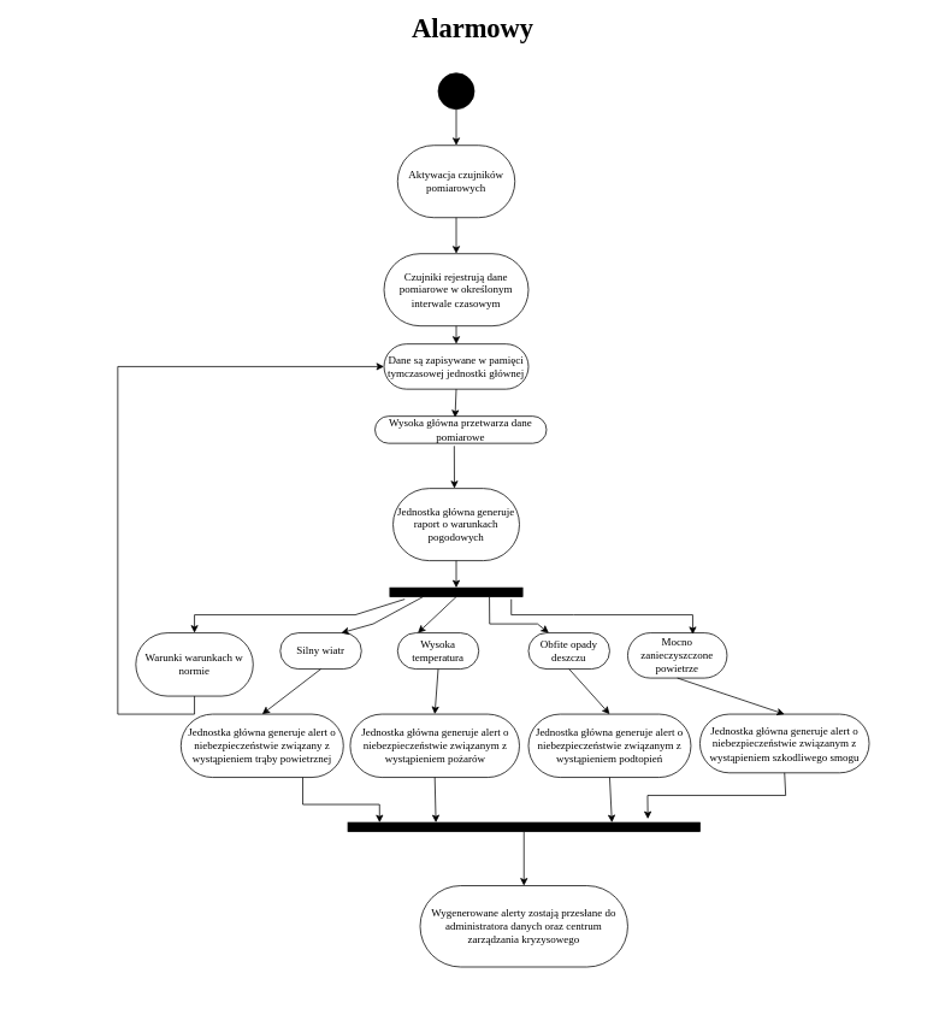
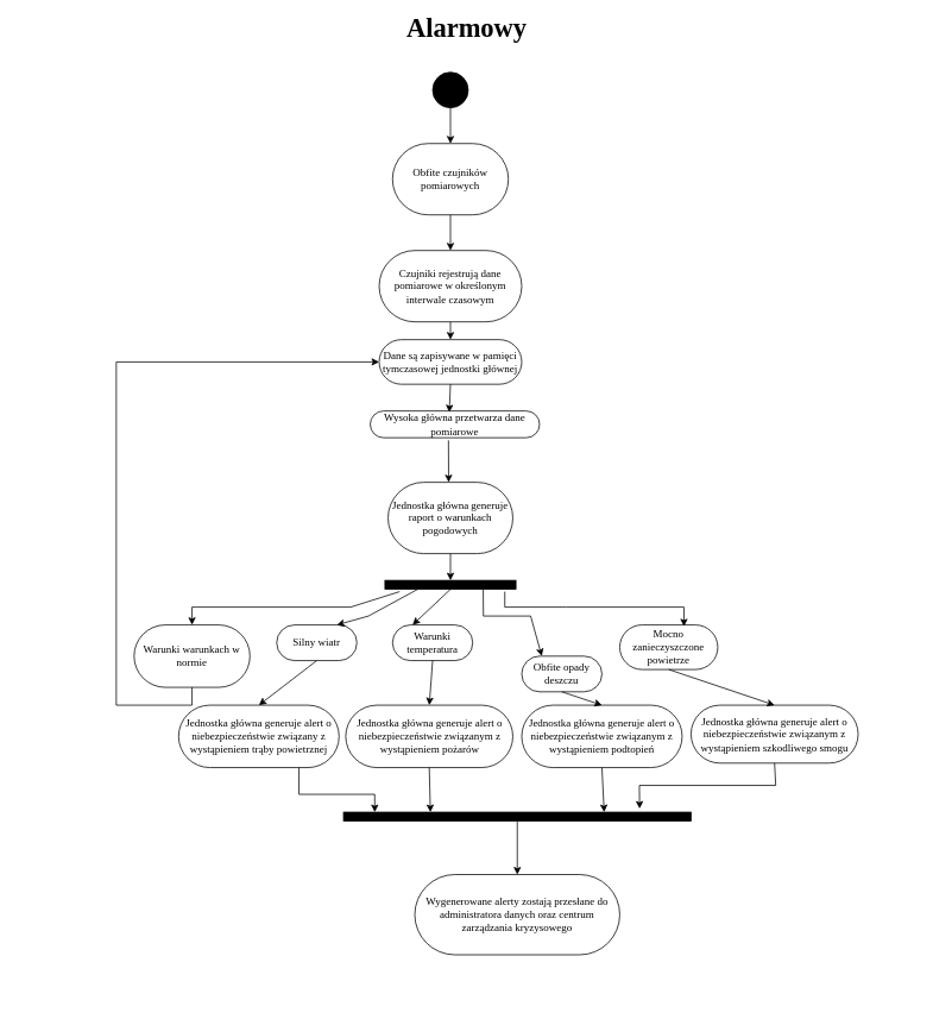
  <mxCell id="0" />
  <mxCell id="1" parent="0" />
  <mxCell id="2" value="&lt;font style=&quot;font-size: 30px;&quot;&gt;Alarmowy&lt;/font&gt;" style="swimlane;html=1;childLayout=stackLayout;startSize=20;rounded=0;shadow=0;comic=0;labelBackgroundColor=none;strokeWidth=1;fontFamily=Verdana;fontSize=12;align=center;strokeColor=none;fillColor=none;" parent="1" vertex="1"><mxGeometry x="20" y="20" width="1005" height="1100" as="geometry" /></mxCell>
  <mxCell id="3" value="" style="swimlane;html=1;startSize=20;strokeColor=none;fillColor=none;" parent="2" vertex="1"><mxGeometry y="20" width="365" height="1080" as="geometry" /></mxCell>
  <mxCell id="4" value="Warunki warunkach w normie" style="rounded=1;whiteSpace=wrap;html=1;shadow=0;comic=0;labelBackgroundColor=none;strokeWidth=1;fontFamily=Verdana;fontSize=12;align=center;arcSize=50;" parent="3" vertex="1"><mxGeometry x="130" y="660" width="130" height="70" as="geometry" /></mxCell>
  <mxCell id="5" value="Silny wiatr" style="rounded=1;whiteSpace=wrap;html=1;shadow=0;comic=0;labelBackgroundColor=none;strokeWidth=1;fontFamily=Verdana;fontSize=12;align=center;arcSize=50;" parent="3" vertex="1"><mxGeometry x="290" y="660" width="90" height="40" as="geometry" /></mxCell>
  <mxCell id="6" value="Jednostka główna generuje alert o niebezpieczeństwie związany z wystąpieniem trąby powietrznej" style="rounded=1;whiteSpace=wrap;html=1;shadow=0;comic=0;labelBackgroundColor=none;strokeWidth=1;fontFamily=Verdana;fontSize=12;align=center;arcSize=50;" parent="3" vertex="1"><mxGeometry x="180" y="750" width="180" height="70" as="geometry" /></mxCell>
  <mxCell id="7" value="" style="endArrow=classic;html=1;rounded=0;exitX=0.5;exitY=1;exitDx=0;exitDy=0;entryX=0.5;entryY=0;entryDx=0;entryDy=0;" parent="3" source="5" target="6" edge="1"><mxGeometry width="50" height="50" relative="1" as="geometry"><mxPoint x="280" y="910" as="sourcePoint" /><mxPoint x="330" y="860" as="targetPoint" /></mxGeometry></mxCell>
  <mxCell id="8" value="" style="swimlane;html=1;startSize=20;fillColor=none;strokeColor=none;" parent="2" vertex="1"><mxGeometry x="365" y="20" width="390" height="1080" as="geometry" /></mxCell>
  <mxCell id="9" value="" style="ellipse;whiteSpace=wrap;html=1;rounded=0;shadow=0;comic=0;labelBackgroundColor=none;strokeWidth=1;fillColor=#000000;fontFamily=Verdana;fontSize=12;align=center;" parent="8" vertex="1"><mxGeometry x="100" y="40" width="40" height="40" as="geometry" /></mxCell>
- <mxCell id="10" value="Aktywacja czujników pomiarowych" style="rounded=1;whiteSpace=wrap;html=1;shadow=0;comic=0;labelBackgroundColor=none;strokeWidth=1;fontFamily=Verdana;fontSize=12;align=center;arcSize=50;" parent="8" vertex="1"><mxGeometry x="55" y="120" width="130" height="80" as="geometry" /></mxCell>
+ <mxCell id="10" value="Obfite czujników pomiarowych" style="rounded=1;whiteSpace=wrap;html=1;shadow=0;comic=0;labelBackgroundColor=none;strokeWidth=1;fontFamily=Verdana;fontSize=12;align=center;arcSize=50;" parent="8" vertex="1"><mxGeometry x="55" y="120" width="130" height="80" as="geometry" /></mxCell>
  <mxCell id="11" value="Czujniki rejestrują dane pomiarowe w określonym interwale czasowym" style="rounded=1;whiteSpace=wrap;html=1;shadow=0;comic=0;labelBackgroundColor=none;strokeWidth=1;fontFamily=Verdana;fontSize=12;align=center;arcSize=50;" parent="8" vertex="1"><mxGeometry x="40" y="240" width="160" height="80" as="geometry" /></mxCell>
  <mxCell id="12" value="" style="endArrow=classic;html=1;rounded=0;exitX=0.5;exitY=1;exitDx=0;exitDy=0;entryX=0.5;entryY=0;entryDx=0;entryDy=0;" parent="8" source="9" target="10" edge="1"><mxGeometry width="50" height="50" relative="1" as="geometry"><mxPoint x="110" y="430" as="sourcePoint" /><mxPoint x="160" y="380" as="targetPoint" /></mxGeometry></mxCell>
  <mxCell id="13" value="" style="endArrow=classic;html=1;rounded=0;exitX=0.5;exitY=1;exitDx=0;exitDy=0;entryX=0.5;entryY=0;entryDx=0;entryDy=0;" parent="8" source="10" target="11" edge="1"><mxGeometry width="50" height="50" relative="1" as="geometry"><mxPoint x="110" y="450" as="sourcePoint" /><mxPoint x="160" y="400" as="targetPoint" /></mxGeometry></mxCell>
  <mxCell id="14" value="Dane są zapisywane w pamięci tymczasowej jednostki głównej" style="rounded=1;whiteSpace=wrap;html=1;shadow=0;comic=0;labelBackgroundColor=none;strokeWidth=1;fontFamily=Verdana;fontSize=12;align=center;arcSize=50;" parent="8" vertex="1"><mxGeometry x="40" y="340" width="160" height="50" as="geometry" /></mxCell>
  <mxCell id="15" value="" style="endArrow=classic;html=1;rounded=0;exitX=0.5;exitY=1;exitDx=0;exitDy=0;entryX=0.5;entryY=0;entryDx=0;entryDy=0;" parent="8" source="11" target="14" edge="1"><mxGeometry width="50" height="50" relative="1" as="geometry"><mxPoint x="100" y="520" as="sourcePoint" /><mxPoint x="150" y="470" as="targetPoint" /></mxGeometry></mxCell>
  <mxCell id="16" value="" style="endArrow=classic;html=1;rounded=0;exitX=0.5;exitY=1;exitDx=0;exitDy=0;entryX=0.457;entryY=0.155;entryDx=0;entryDy=0;entryPerimeter=0;" parent="8" source="14" edge="1"><mxGeometry width="50" height="50" relative="1" as="geometry"><mxPoint x="120" y="530" as="sourcePoint" /><mxPoint x="118.679" y="421.55" as="targetPoint" /></mxGeometry></mxCell>
  <mxCell id="17" value="Wysoka główna przetwarza dane pomiarowe" style="rounded=1;whiteSpace=wrap;html=1;shadow=0;comic=0;labelBackgroundColor=none;strokeWidth=1;fontFamily=Verdana;fontSize=12;align=center;arcSize=50;" parent="8" vertex="1"><mxGeometry x="30" y="420" width="190" height="30" as="geometry" /></mxCell>
  <mxCell id="18" value="" style="endArrow=classic;html=1;rounded=0;exitX=0.462;exitY=1.097;exitDx=0;exitDy=0;exitPerimeter=0;" parent="8" source="17" edge="1"><mxGeometry width="50" height="50" relative="1" as="geometry"><mxPoint x="60" y="560" as="sourcePoint" /><mxPoint x="118" y="500" as="targetPoint" /></mxGeometry></mxCell>
  <mxCell id="19" value="Jednostka główna generuje raport o warunkach pogodowych" style="rounded=1;whiteSpace=wrap;html=1;shadow=0;comic=0;labelBackgroundColor=none;strokeWidth=1;fontFamily=Verdana;fontSize=12;align=center;arcSize=50;" parent="8" vertex="1"><mxGeometry x="50" y="500" width="140" height="80" as="geometry" /></mxCell>
  <mxCell id="20" value="" style="whiteSpace=wrap;html=1;rounded=0;shadow=0;comic=0;labelBackgroundColor=none;strokeWidth=1;fillColor=#000000;fontFamily=Verdana;fontSize=12;align=center;rotation=0;" parent="8" vertex="1"><mxGeometry x="46.5" y="610" width="147" height="10" as="geometry" /></mxCell>
  <mxCell id="21" value="" style="endArrow=classic;html=1;rounded=0;exitX=0.5;exitY=1;exitDx=0;exitDy=0;entryX=0.5;entryY=0;entryDx=0;entryDy=0;" parent="8" source="19" target="20" edge="1"><mxGeometry width="50" height="50" relative="1" as="geometry"><mxPoint x="90" y="710" as="sourcePoint" /><mxPoint x="140" y="660" as="targetPoint" /></mxGeometry></mxCell>
- <mxCell id="22" value="Wysoka temperatura" style="rounded=1;whiteSpace=wrap;html=1;shadow=0;comic=0;labelBackgroundColor=none;strokeWidth=1;fontFamily=Verdana;fontSize=12;align=center;arcSize=50;" parent="8" vertex="1"><mxGeometry x="55" y="660" width="90" height="40" as="geometry" /></mxCell>
- <mxCell id="23" value="Obfite opady deszczu" style="rounded=1;whiteSpace=wrap;html=1;shadow=0;comic=0;labelBackgroundColor=none;strokeWidth=1;fontFamily=Verdana;fontSize=12;align=center;arcSize=50;" parent="8" vertex="1"><mxGeometry x="200" y="660" width="90" height="40" as="geometry" /></mxCell>
+ <mxCell id="22" value="Warunki temperatura" style="rounded=1;whiteSpace=wrap;html=1;shadow=0;comic=0;labelBackgroundColor=none;strokeWidth=1;fontFamily=Verdana;fontSize=12;align=center;arcSize=50;" parent="8" vertex="1"><mxGeometry x="55" y="660" width="90" height="40" as="geometry" /></mxCell>
+ <mxCell id="23" value="Obfite opady deszczu" style="rounded=1;whiteSpace=wrap;html=1;shadow=0;comic=0;labelBackgroundColor=none;strokeWidth=1;fontFamily=Verdana;fontSize=12;align=center;arcSize=50;" parent="8" vertex="1"><mxGeometry x="200" y="695" width="90" height="40" as="geometry" /></mxCell>
  <mxCell id="24" value="Mocno zanieczyszczone powietrze" style="rounded=1;whiteSpace=wrap;html=1;shadow=0;comic=0;labelBackgroundColor=none;strokeWidth=1;fontFamily=Verdana;fontSize=12;align=center;arcSize=50;" parent="8" vertex="1"><mxGeometry x="310" y="660" width="110" height="50" as="geometry" /></mxCell>
  <mxCell id="25" value="" style="endArrow=classic;html=1;rounded=0;exitX=0.5;exitY=1;exitDx=0;exitDy=0;entryX=0.25;entryY=0;entryDx=0;entryDy=0;" parent="8" source="20" target="22" edge="1"><mxGeometry width="50" height="50" relative="1" as="geometry"><mxPoint x="130" y="790" as="sourcePoint" /><mxPoint x="180" y="740" as="targetPoint" /></mxGeometry></mxCell>
  <mxCell id="26" value="" style="endArrow=classic;html=1;rounded=0;exitX=0.75;exitY=1;exitDx=0;exitDy=0;entryX=0.25;entryY=0;entryDx=0;entryDy=0;" parent="8" source="20" target="23" edge="1"><mxGeometry width="50" height="50" relative="1" as="geometry"><mxPoint x="260" y="780" as="sourcePoint" /><mxPoint x="310" y="730" as="targetPoint" /><Array as="points"><mxPoint x="157" y="650" /><mxPoint x="210" y="650" /></Array></mxGeometry></mxCell>
  <mxCell id="27" value="" style="endArrow=classic;html=1;rounded=0;exitX=0.915;exitY=1.264;exitDx=0;exitDy=0;exitPerimeter=0;entryX=0.655;entryY=0.033;entryDx=0;entryDy=0;entryPerimeter=0;" parent="8" source="20" target="24" edge="1"><mxGeometry width="50" height="50" relative="1" as="geometry"><mxPoint x="210" y="810" as="sourcePoint" /><mxPoint x="260" y="760" as="targetPoint" /><Array as="points"><mxPoint x="181" y="640" /><mxPoint x="250" y="640" /><mxPoint x="382" y="640" /></Array></mxGeometry></mxCell>
  <mxCell id="28" value="Jednostka główna generuje alert o niebezpieczeństwie związanym z wystąpieniem pożarów" style="rounded=1;whiteSpace=wrap;html=1;shadow=0;comic=0;labelBackgroundColor=none;strokeWidth=1;fontFamily=Verdana;fontSize=12;align=center;arcSize=50;" parent="8" vertex="1"><mxGeometry x="2.5" y="750" width="187.5" height="70" as="geometry" /></mxCell>
  <mxCell id="29" value="Jednostka główna generuje alert o niebezpieczeństwie związanym z wystąpieniem podtopień" style="rounded=1;whiteSpace=wrap;html=1;shadow=0;comic=0;labelBackgroundColor=none;strokeWidth=1;fontFamily=Verdana;fontSize=12;align=center;arcSize=50;" parent="8" vertex="1"><mxGeometry x="200" y="750" width="180" height="70" as="geometry" /></mxCell>
  <mxCell id="30" value="" style="endArrow=classic;html=1;rounded=0;exitX=0.5;exitY=1;exitDx=0;exitDy=0;entryX=0.5;entryY=0;entryDx=0;entryDy=0;" parent="8" source="22" target="28" edge="1"><mxGeometry width="50" height="50" relative="1" as="geometry"><mxPoint x="95" y="930" as="sourcePoint" /><mxPoint x="145" y="880" as="targetPoint" /></mxGeometry></mxCell>
  <mxCell id="31" value="" style="endArrow=classic;html=1;rounded=0;exitX=0.5;exitY=1;exitDx=0;exitDy=0;entryX=0.5;entryY=0;entryDx=0;entryDy=0;" parent="8" source="23" target="29" edge="1"><mxGeometry width="50" height="50" relative="1" as="geometry"><mxPoint x="205" y="900" as="sourcePoint" /><mxPoint x="255" y="850" as="targetPoint" /></mxGeometry></mxCell>
  <mxCell id="32" value="" style="whiteSpace=wrap;html=1;rounded=0;shadow=0;comic=0;labelBackgroundColor=none;strokeWidth=1;fillColor=#000000;fontFamily=Verdana;fontSize=12;align=center;rotation=0;" parent="8" vertex="1"><mxGeometry y="870" width="390" height="10" as="geometry" /></mxCell>
  <mxCell id="33" value="" style="endArrow=classic;html=1;rounded=0;exitX=0.5;exitY=1;exitDx=0;exitDy=0;entryX=0.25;entryY=0;entryDx=0;entryDy=0;" parent="8" source="28" target="32" edge="1"><mxGeometry width="50" height="50" relative="1" as="geometry"><mxPoint x="285" y="720" as="sourcePoint" /><mxPoint x="335" y="670" as="targetPoint" /></mxGeometry></mxCell>
  <mxCell id="34" value="" style="endArrow=classic;html=1;rounded=0;exitX=0.5;exitY=1;exitDx=0;exitDy=0;entryX=0.75;entryY=0;entryDx=0;entryDy=0;" parent="8" source="29" target="32" edge="1"><mxGeometry width="50" height="50" relative="1" as="geometry"><mxPoint x="285" y="720" as="sourcePoint" /><mxPoint x="335" y="670" as="targetPoint" /></mxGeometry></mxCell>
  <mxCell id="35" value="" style="endArrow=classic;html=1;rounded=0;exitX=0.5;exitY=1;exitDx=0;exitDy=0;" parent="8" source="32" edge="1"><mxGeometry width="50" height="50" relative="1" as="geometry"><mxPoint x="165" y="980" as="sourcePoint" /><mxPoint x="195" y="940" as="targetPoint" /></mxGeometry></mxCell>
  <mxCell id="36" value="Wygenerowane alerty zostają przesłane do administratora danych oraz centrum zarządzania kryzysowego" style="rounded=1;whiteSpace=wrap;html=1;shadow=0;comic=0;labelBackgroundColor=none;strokeWidth=1;fontFamily=Verdana;fontSize=12;align=center;arcSize=50;" parent="8" vertex="1"><mxGeometry x="80" y="940" width="230" height="90" as="geometry" /></mxCell>
  <mxCell id="37" value="" style="swimlane;html=1;startSize=20;fillColor=none;strokeColor=none;" parent="2" vertex="1"><mxGeometry x="755" y="20" width="250" height="1080" as="geometry" /></mxCell>
  <mxCell id="38" value="Jednostka główna generuje alert o niebezpieczeństwie związanym z wystąpieniem szkodliwego smogu" style="rounded=1;whiteSpace=wrap;html=1;shadow=0;comic=0;labelBackgroundColor=none;strokeWidth=1;fontFamily=Verdana;fontSize=12;align=center;arcSize=50;" parent="37" vertex="1"><mxGeometry y="750" width="187.5" height="65" as="geometry" /></mxCell>
  <mxCell id="39" value="" style="endArrow=classic;html=1;rounded=0;exitX=0.112;exitY=1.264;exitDx=0;exitDy=0;exitPerimeter=0;entryX=0.5;entryY=0;entryDx=0;entryDy=0;" parent="2" source="20" target="4" edge="1"><mxGeometry width="50" height="50" relative="1" as="geometry"><mxPoint x="370" y="660" as="sourcePoint" /><mxPoint x="170" y="590" as="targetPoint" /><Array as="points"><mxPoint x="373" y="660" /><mxPoint x="195" y="660" /></Array></mxGeometry></mxCell>
  <mxCell id="40" value="" style="endArrow=classic;html=1;rounded=0;exitX=0.25;exitY=1;exitDx=0;exitDy=0;entryX=0.75;entryY=0;entryDx=0;entryDy=0;" parent="2" source="20" target="5" edge="1"><mxGeometry width="50" height="50" relative="1" as="geometry"><mxPoint x="420" y="810" as="sourcePoint" /><mxPoint x="470" y="760" as="targetPoint" /><Array as="points"><mxPoint x="393" y="670" /></Array></mxGeometry></mxCell>
  <mxCell id="41" value="" style="endArrow=classic;html=1;rounded=0;exitX=0.5;exitY=1;exitDx=0;exitDy=0;entryX=0;entryY=0.5;entryDx=0;entryDy=0;" parent="2" source="4" target="14" edge="1"><mxGeometry width="50" height="50" relative="1" as="geometry"><mxPoint x="100" y="650" as="sourcePoint" /><mxPoint x="270" y="380" as="targetPoint" /><Array as="points"><mxPoint x="195" y="770" /><mxPoint x="110" y="770" /><mxPoint x="110" y="385" /></Array></mxGeometry></mxCell>
  <mxCell id="42" value="" style="endArrow=classic;html=1;rounded=0;exitX=0.5;exitY=1;exitDx=0;exitDy=0;entryX=0.5;entryY=0;entryDx=0;entryDy=0;" parent="2" source="24" target="38" edge="1"><mxGeometry width="50" height="50" relative="1" as="geometry"><mxPoint x="720" y="940" as="sourcePoint" /><mxPoint x="770" y="890" as="targetPoint" /></mxGeometry></mxCell>
  <mxCell id="43" value="" style="endArrow=classic;html=1;rounded=0;exitX=0.75;exitY=1;exitDx=0;exitDy=0;entryX=0.09;entryY=0;entryDx=0;entryDy=0;entryPerimeter=0;" parent="2" source="6" target="32" edge="1"><mxGeometry width="50" height="50" relative="1" as="geometry"><mxPoint x="280" y="970" as="sourcePoint" /><mxPoint x="440" y="870" as="targetPoint" /><Array as="points"><mxPoint x="315" y="870" /><mxPoint x="400" y="870" /></Array></mxGeometry></mxCell>
  <mxCell id="44" value="" style="endArrow=classic;html=1;rounded=0;exitX=0.5;exitY=1;exitDx=0;exitDy=0;entryX=0.852;entryY=-0.391;entryDx=0;entryDy=0;entryPerimeter=0;" parent="2" source="38" target="32" edge="1"><mxGeometry width="50" height="50" relative="1" as="geometry"><mxPoint x="830" y="920" as="sourcePoint" /><mxPoint x="690" y="860" as="targetPoint" /><Array as="points"><mxPoint x="850" y="860" /><mxPoint x="697" y="860" /></Array></mxGeometry></mxCell>
